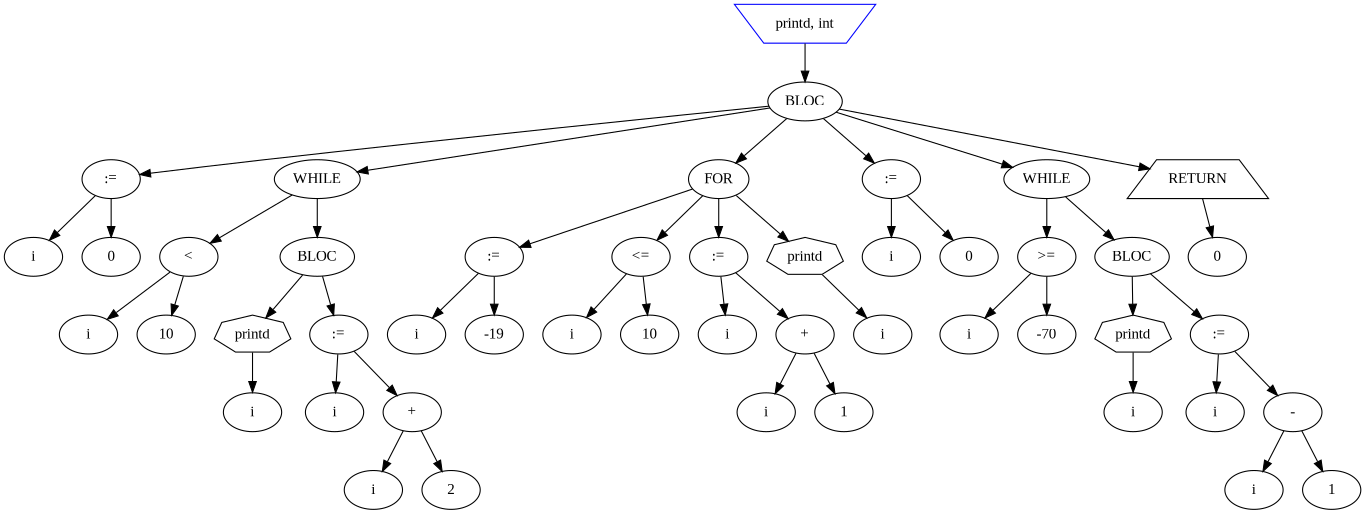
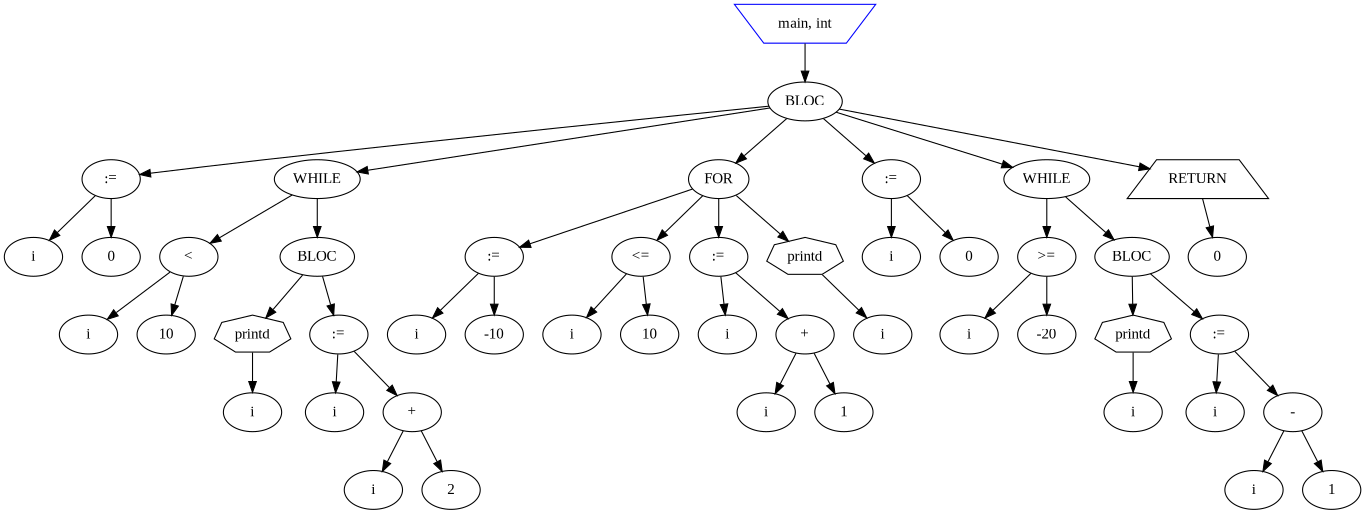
  digraph {
    fontname="Liberation Serif"
    node [fontname="Liberation Serif"]
    edge [fontname="Liberation Serif"]
-   n1 [color=blue label="printd, int" shape=invtrapezium]
+   n1 [color=blue label="main, int" shape=invtrapezium]
    n2 [label=BLOC]
    n3 [label=":="]
    n4 [label=WHILE]
    n5 [label=FOR]
    n6 [label=":="]
    n7 [label=WHILE]
    n8 [color=black label=RETURN shape=trapezium]
    n9 [label=i]
    n10 [label=0]
    n11 [label="<"]
    n12 [label=BLOC]
    n13 [label=":="]
    n14 [label="<="]
    n15 [label=":="]
    n16 [label=printd shape=septagon]
    n17 [label=i]
    n18 [label=0]
    n19 [label=">="]
    n20 [label=BLOC]
    n21 [label=0]
    n22 [label=i]
    n23 [label=10]
    n24 [label=printd shape=septagon]
    n25 [label=":="]
    n26 [label=i]
    n27 [label=i]
    n28 [label="+"]
    n29 [label=i]
    n30 [label=2]
    n31 [label=i]
-   n32 [label=-19]
+   n32 [label=-10]
    n33 [label=i]
    n34 [label=10]
    n35 [label=i]
    n36 [label="+"]
    n37 [label=i]
    n38 [label=i]
    n39 [label=1]
    n40 [label=i]
-   n41 [label=-70]
+   n41 [label=-20]
    n42 [label=printd shape=septagon]
    n43 [label=":="]
    n44 [label=i]
    n45 [label=i]
    n46 [label="-"]
    n47 [label=i]
    n48 [label=1]
    n1 -> n2
    n2 -> n3
    n2 -> n4
    n2 -> n5
    n2 -> n6
    n2 -> n7
    n2 -> n8
    n3 -> n9
    n3 -> n10
    n4 -> n11
    n4 -> n12
    n5 -> n13
    n5 -> n14
    n5 -> n15
    n5 -> n16
    n6 -> n17
    n6 -> n18
    n7 -> n19
    n7 -> n20
    n8 -> n21
    n11 -> n22
    n11 -> n23
    n12 -> n24
    n12 -> n25
    n13 -> n31
    n13 -> n32
    n14 -> n33
    n14 -> n34
    n15 -> n35
    n15 -> n36
    n16 -> n37
    n19 -> n40
    n19 -> n41
    n20 -> n42
    n20 -> n43
    n24 -> n26
    n25 -> n27
    n25 -> n28
    n28 -> n29
    n28 -> n30
    n36 -> n38
    n36 -> n39
    n42 -> n44
    n43 -> n45
    n43 -> n46
    n46 -> n47
    n46 -> n48
  }
